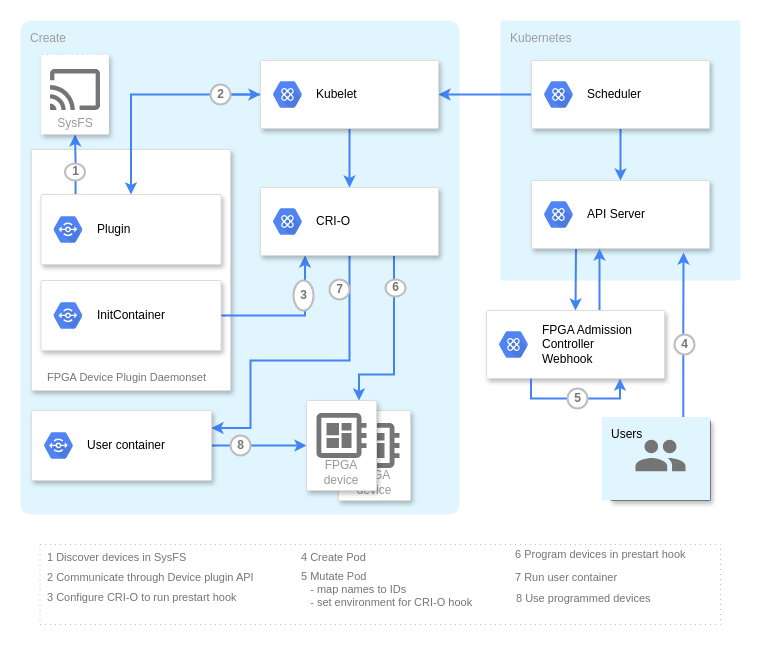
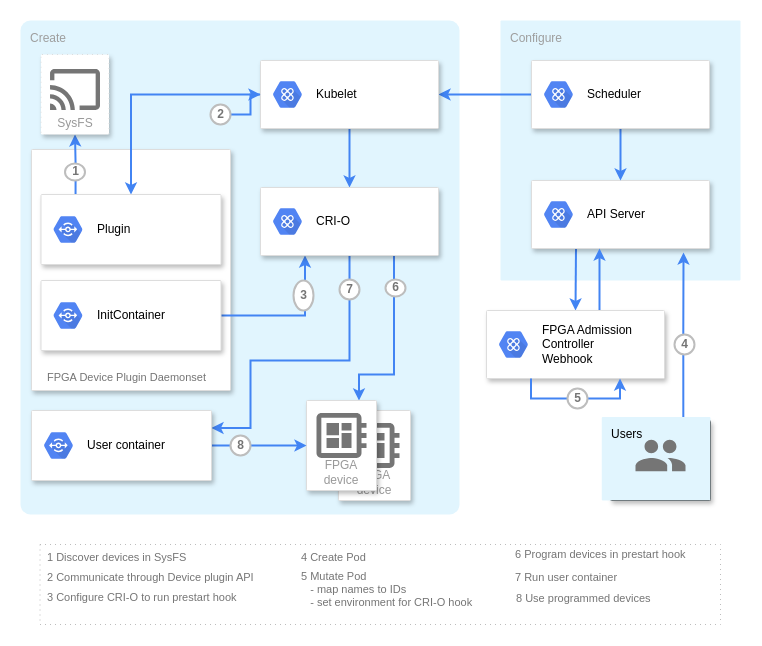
  <mxCell id="0" />
  <mxCell id="1" parent="0" />
  <mxCell id="2" value="Create" style="rounded=1;absoluteArcSize=1;arcSize=20;html=1;strokeColor=none;gradientColor=none;shadow=0;dashed=0;strokeColor=none;fontSize=12;fontColor=#9E9E9E;align=left;verticalAlign=top;spacing=10;spacingTop=-4;fillColor=#E1F5FE;" parent="1" vertex="1"><mxGeometry x="20" y="20" width="439" height="494" as="geometry" /></mxCell>
  <mxCell id="3" value="" style="strokeColor=#dddddd;fillColor=#ffffff;shadow=1;strokeWidth=1;rounded=1;absoluteArcSize=1;arcSize=2;fontSize=10;fontColor=#9E9E9E;align=center;html=1;" parent="1" vertex="1"><mxGeometry x="31" y="149" width="199" height="241" as="geometry" /></mxCell>
- <mxCell id="4" value="Kubernetes" style="rounded=1;absoluteArcSize=1;arcSize=2;html=1;strokeColor=none;gradientColor=none;shadow=0;dashed=0;strokeColor=none;fontSize=12;fontColor=#9E9E9E;align=left;verticalAlign=top;spacing=10;spacingTop=-4;fillColor=#E1F5FE;" parent="1" vertex="1"><mxGeometry x="500" y="20" width="240" height="260" as="geometry" /></mxCell>
+ <mxCell id="4" value="Configure" style="rounded=1;absoluteArcSize=1;arcSize=2;html=1;strokeColor=none;gradientColor=none;shadow=0;dashed=0;strokeColor=none;fontSize=12;fontColor=#9E9E9E;align=left;verticalAlign=top;spacing=10;spacingTop=-4;fillColor=#E1F5FE;" parent="1" vertex="1"><mxGeometry x="500" y="20" width="240" height="260" as="geometry" /></mxCell>
  <mxCell id="5" value="" style="fillColor=#ffffff;strokeColor=#BDBDBD;strokeWidth=1;shadow=0;gradientColor=none;fontSize=10;fontColor=#9E9E9E;align=center;html=1;dashed=1;dashPattern=1 4;" parent="1" vertex="1"><mxGeometry x="39.5" y="544" width="680.5" height="80" as="geometry" /></mxCell>
  <mxCell id="6" value="4 Create Pod" style="strokeColor=none;fillColor=none;fontColor=#757575;align=left;html=1;fontStyle=0;spacingLeft=5;fontSize=11;verticalAlign=top;whiteSpace=wrap;spacingRight=5;" parent="5" vertex="1"><mxGeometry width="200" height="30" relative="1" as="geometry"><mxPoint x="254.5" as="offset" /></mxGeometry></mxCell>
  <mxCell id="7" value="&lt;div&gt;5 Mutate Pod&lt;br&gt;&lt;/div&gt;&lt;div&gt;&amp;nbsp;&amp;nbsp; - map names to IDs&lt;br&gt;&lt;/div&gt;&lt;div&gt;&amp;nbsp;&amp;nbsp; - set environment for CRI-O hook&lt;br&gt;&lt;/div&gt;" style="strokeColor=none;fillColor=none;fontColor=#757575;align=left;html=1;fontStyle=0;spacingLeft=5;fontSize=11;verticalAlign=top;whiteSpace=wrap;spacingRight=5;" parent="5" vertex="1"><mxGeometry width="220" height="40" relative="1" as="geometry"><mxPoint x="254.5" y="19" as="offset" /></mxGeometry></mxCell>
  <mxCell id="8" value="2 Communicate through Device plugin API" style="strokeColor=none;fillColor=none;fontColor=#757575;align=left;html=1;fontStyle=0;spacingLeft=5;fontSize=11;verticalAlign=top;whiteSpace=wrap;spacingRight=5;" parent="5" vertex="1"><mxGeometry width="260" height="30" relative="1" as="geometry"><mxPoint y="20" as="offset" /></mxGeometry></mxCell>
  <mxCell id="9" value="3 Configure CRI-O to run prestart hook" style="strokeColor=none;fillColor=none;fontColor=#757575;align=left;html=1;fontStyle=0;spacingLeft=5;fontSize=11;verticalAlign=top;whiteSpace=wrap;spacingRight=5;" parent="5" vertex="1"><mxGeometry width="240" height="30" relative="1" as="geometry"><mxPoint y="40" as="offset" /></mxGeometry></mxCell>
  <mxCell id="10" value="6 Program devices in prestart hook" style="strokeColor=none;fillColor=none;fontColor=#757575;align=left;html=1;fontStyle=0;spacingLeft=5;fontSize=11;verticalAlign=top;whiteSpace=wrap;spacingRight=5;" parent="5" vertex="1"><mxGeometry width="230" height="20" relative="1" as="geometry"><mxPoint x="468.5" y="-3" as="offset" /></mxGeometry></mxCell>
  <mxCell id="11" value="7 Run user container" style="strokeColor=none;fillColor=none;fontColor=#757575;align=left;html=1;fontStyle=0;spacingLeft=5;fontSize=11;verticalAlign=top;whiteSpace=wrap;spacingRight=5;" parent="5" vertex="1"><mxGeometry width="230" height="30" relative="1" as="geometry"><mxPoint x="468.5" y="20" as="offset" /></mxGeometry></mxCell>
  <mxCell id="12" value="8 Use programmed devices" style="strokeColor=none;fillColor=none;fontColor=#757575;align=left;html=1;fontStyle=0;spacingLeft=5;fontSize=11;verticalAlign=top;whiteSpace=wrap;spacingRight=5;" parent="5" vertex="1"><mxGeometry width="230" height="30" relative="1" as="geometry"><mxPoint x="469.5" y="41" as="offset" /></mxGeometry></mxCell>
  <mxCell id="13" value="1 Discover devices in SysFS" style="strokeColor=none;fillColor=none;fontColor=#757575;align=left;html=1;fontStyle=0;spacingLeft=5;fontSize=11;verticalAlign=top;whiteSpace=wrap;spacingRight=5;" parent="5" vertex="1"><mxGeometry width="240" height="30" relative="1" as="geometry"><mxPoint as="offset" /></mxGeometry></mxCell>
  <mxCell id="14" value="FPGA Device Plugin Daemonset" style="strokeColor=none;fillColor=none;fontColor=#757575;align=left;html=1;fontStyle=0;spacingLeft=5;fontSize=11;verticalAlign=top;whiteSpace=wrap;spacingRight=5;" parent="5" vertex="1"><mxGeometry width="240" height="30" relative="1" as="geometry"><mxPoint y="-180" as="offset" /></mxGeometry></mxCell>
  <mxCell id="15" style="edgeStyle=orthogonalEdgeStyle;rounded=0;orthogonalLoop=1;jettySize=auto;html=1;exitX=0.25;exitY=1;exitDx=0;exitDy=0;strokeColor=#4284F3;strokeWidth=2;fontFamily=Helvetica;entryX=0.5;entryY=0;entryDx=0;entryDy=0;" parent="1" source="16" target="23" edge="1"><mxGeometry relative="1" as="geometry"><mxPoint x="576" y="304" as="targetPoint" /><Array as="points"><mxPoint x="575" y="248" /></Array></mxGeometry></mxCell>
  <mxCell id="16" value="" style="strokeColor=#dddddd;fillColor=#ffffff;shadow=1;strokeWidth=1;rounded=1;absoluteArcSize=1;arcSize=2;fontSize=10;fontColor=#9E9E9E;align=center;html=1;" parent="1" vertex="1"><mxGeometry x="531" y="180" width="178" height="68" as="geometry" /></mxCell>
  <mxCell id="17" value="&lt;font color=&quot;#000000&quot;&gt;API Server&lt;/font&gt;" style="dashed=0;connectable=0;html=1;fillColor=#5184F3;strokeColor=none;shape=mxgraph.gcp2.hexIcon;prIcon=apigee_api_platform;part=1;labelPosition=right;verticalLabelPosition=middle;align=left;verticalAlign=middle;spacingLeft=5;fontColor=#999999;fontSize=12;" parent="16" vertex="1"><mxGeometry y="0.5" width="44" height="39" relative="1" as="geometry"><mxPoint x="5" y="-19.5" as="offset" /></mxGeometry></mxCell>
  <mxCell id="18" style="edgeStyle=orthogonalEdgeStyle;rounded=0;orthogonalLoop=1;jettySize=auto;html=1;exitX=0.5;exitY=1;exitDx=0;exitDy=0;strokeColor=#4284F3;strokeWidth=2;" parent="1" source="20" target="16" edge="1"><mxGeometry relative="1" as="geometry" /></mxCell>
  <mxCell id="19" style="edgeStyle=orthogonalEdgeStyle;rounded=0;orthogonalLoop=1;jettySize=auto;html=1;exitX=0;exitY=0.5;exitDx=0;exitDy=0;entryX=1;entryY=0.5;entryDx=0;entryDy=0;strokeColor=#4284F3;strokeWidth=2;fontFamily=Helvetica;" parent="1" source="20" target="27" edge="1"><mxGeometry relative="1" as="geometry" /></mxCell>
  <mxCell id="20" value="" style="strokeColor=#dddddd;fillColor=#ffffff;shadow=1;strokeWidth=1;rounded=1;absoluteArcSize=1;arcSize=2;fontSize=10;fontColor=#9E9E9E;align=center;html=1;" parent="1" vertex="1"><mxGeometry x="531" y="60" width="178" height="68" as="geometry" /></mxCell>
  <mxCell id="21" value="&lt;font color=&quot;#000000&quot;&gt;Scheduler&lt;br&gt;&lt;/font&gt;" style="dashed=0;connectable=0;html=1;fillColor=#5184F3;strokeColor=none;shape=mxgraph.gcp2.hexIcon;prIcon=apigee_api_platform;part=1;labelPosition=right;verticalLabelPosition=middle;align=left;verticalAlign=middle;spacingLeft=5;fontColor=#999999;fontSize=12;" parent="20" vertex="1"><mxGeometry y="0.5" width="44" height="39" relative="1" as="geometry"><mxPoint x="5" y="-19.5" as="offset" /></mxGeometry></mxCell>
  <mxCell id="22" style="edgeStyle=orthogonalEdgeStyle;rounded=0;orthogonalLoop=1;jettySize=auto;html=1;exitX=0.75;exitY=0;exitDx=0;exitDy=0;strokeColor=#4284F3;strokeWidth=2;fontFamily=Helvetica;" parent="1" edge="1"><mxGeometry relative="1" as="geometry"><mxPoint x="599" y="310" as="sourcePoint" /><mxPoint x="599" y="248" as="targetPoint" /><Array as="points"><mxPoint x="599" y="248" /></Array></mxGeometry></mxCell>
  <mxCell id="23" value="" style="strokeColor=#dddddd;fillColor=#ffffff;shadow=1;strokeWidth=1;rounded=1;absoluteArcSize=1;arcSize=2;fontSize=10;fontColor=#9E9E9E;align=center;html=1;" parent="1" vertex="1"><mxGeometry x="486" y="310" width="178" height="68" as="geometry" /></mxCell>
  <mxCell id="24" value="&lt;div&gt;&lt;font color=&quot;#000000&quot;&gt;FPGA Admission&lt;/font&gt;&lt;/div&gt;&lt;div&gt;&lt;font color=&quot;#000000&quot;&gt;Controller&lt;/font&gt;&lt;/div&gt;&lt;div&gt;&lt;font color=&quot;#000000&quot;&gt;Webhook&lt;br&gt;&lt;/font&gt;&lt;/div&gt;" style="dashed=0;connectable=0;html=1;fillColor=#5184F3;strokeColor=none;shape=mxgraph.gcp2.hexIcon;prIcon=apigee_api_platform;part=1;labelPosition=right;verticalLabelPosition=middle;align=left;verticalAlign=middle;spacingLeft=5;fontColor=#999999;fontSize=12;" parent="23" vertex="1"><mxGeometry y="0.5" width="44" height="39" relative="1" as="geometry"><mxPoint x="5" y="-19.5" as="offset" /></mxGeometry></mxCell>
  <mxCell id="25" style="edgeStyle=orthogonalEdgeStyle;rounded=0;orthogonalLoop=1;jettySize=auto;html=1;exitX=0;exitY=0.5;exitDx=0;exitDy=0;strokeColor=#4284F3;strokeWidth=2;fontFamily=Helvetica;" parent="1" source="27" target="30" edge="1"><mxGeometry relative="1" as="geometry" /></mxCell>
  <mxCell id="26" style="edgeStyle=orthogonalEdgeStyle;rounded=0;orthogonalLoop=1;jettySize=auto;html=1;exitX=0.5;exitY=1;exitDx=0;exitDy=0;entryX=0.5;entryY=0;entryDx=0;entryDy=0;strokeColor=#4284F3;strokeWidth=2;fontFamily=Helvetica;" parent="1" source="27" target="42" edge="1"><mxGeometry relative="1" as="geometry" /></mxCell>
  <mxCell id="27" value="" style="strokeColor=#dddddd;fillColor=#ffffff;shadow=1;strokeWidth=1;rounded=1;absoluteArcSize=1;arcSize=2;fontSize=10;fontColor=#9E9E9E;align=center;html=1;" parent="1" vertex="1"><mxGeometry x="260" y="60" width="178" height="68" as="geometry" /></mxCell>
  <mxCell id="28" value="&lt;font color=&quot;#000000&quot;&gt;Kubelet&lt;br&gt;&lt;/font&gt;" style="dashed=0;connectable=0;html=1;fillColor=#5184F3;strokeColor=none;shape=mxgraph.gcp2.hexIcon;prIcon=apigee_api_platform;part=1;labelPosition=right;verticalLabelPosition=middle;align=left;verticalAlign=middle;spacingLeft=5;fontColor=#999999;fontSize=12;" parent="27" vertex="1"><mxGeometry y="0.5" width="44" height="39" relative="1" as="geometry"><mxPoint x="5" y="-19.5" as="offset" /></mxGeometry></mxCell>
  <mxCell id="29" style="edgeStyle=orthogonalEdgeStyle;rounded=0;orthogonalLoop=1;jettySize=auto;html=1;exitX=0.192;exitY=0;exitDx=0;exitDy=0;entryX=0.5;entryY=1;entryDx=0;entryDy=0;strokeColor=#4284F3;strokeWidth=2;fontFamily=Helvetica;exitPerimeter=0;" parent="1" source="30" target="57" edge="1"><mxGeometry relative="1" as="geometry"><Array as="points"><mxPoint x="75" y="164" /><mxPoint x="75" y="164" /></Array></mxGeometry></mxCell>
  <mxCell id="30" value="" style="strokeColor=#dddddd;shadow=1;strokeWidth=1;rounded=1;absoluteArcSize=1;arcSize=2;fontFamily=Helvetica;" parent="1" vertex="1"><mxGeometry x="40.5" y="194" width="180" height="70" as="geometry" /></mxCell>
  <mxCell id="31" value="&lt;font color=&quot;#000000&quot;&gt;Plugin&lt;/font&gt;" style="dashed=0;connectable=0;html=1;fillColor=#5184F3;strokeColor=none;shape=mxgraph.gcp2.hexIcon;prIcon=developer_portal;part=1;labelPosition=right;verticalLabelPosition=middle;align=left;verticalAlign=middle;spacingLeft=5;fontColor=#999999;fontSize=12;" parent="30" vertex="1"><mxGeometry y="0.5" width="44" height="39" relative="1" as="geometry"><mxPoint x="5" y="-19.5" as="offset" /></mxGeometry></mxCell>
  <mxCell id="32" style="edgeStyle=orthogonalEdgeStyle;rounded=0;orthogonalLoop=1;jettySize=auto;html=1;exitX=1;exitY=0.5;exitDx=0;exitDy=0;entryX=0.25;entryY=1;entryDx=0;entryDy=0;strokeColor=#4284F3;strokeWidth=2;fontFamily=Helvetica;" parent="1" source="33" target="42" edge="1"><mxGeometry relative="1" as="geometry" /></mxCell>
  <mxCell id="33" value="" style="strokeColor=#dddddd;shadow=1;strokeWidth=1;rounded=1;absoluteArcSize=1;arcSize=2;fontFamily=Helvetica;" parent="1" vertex="1"><mxGeometry x="40.5" y="280" width="180" height="70" as="geometry" /></mxCell>
  <mxCell id="34" value="&lt;font color=&quot;#000000&quot;&gt;InitContainer&lt;/font&gt;" style="dashed=0;connectable=0;html=1;fillColor=#5184F3;strokeColor=none;shape=mxgraph.gcp2.hexIcon;prIcon=developer_portal;part=1;labelPosition=right;verticalLabelPosition=middle;align=left;verticalAlign=middle;spacingLeft=5;fontColor=#999999;fontSize=12;" parent="33" vertex="1"><mxGeometry y="0.5" width="44" height="39" relative="1" as="geometry"><mxPoint x="5" y="-19.5" as="offset" /></mxGeometry></mxCell>
  <mxCell id="35" value="" style="edgeStyle=orthogonalEdgeStyle;rounded=0;orthogonalLoop=1;jettySize=auto;html=1;strokeColor=#4284F3;strokeWidth=2;fontFamily=Helvetica;" parent="1" source="36" target="27" edge="1"><mxGeometry relative="1" as="geometry" /></mxCell>
- <mxCell id="36" value="2" style="shape=ellipse;fillColor=#ffffff;strokeColor=#BDBDBD;strokeWidth=2;shadow=0;gradientColor=none;fontColor=#757575;align=center;html=1;fontStyle=1;spacingTop=-1;" parent="1" vertex="1"><mxGeometry x="210" y="84" width="20" height="20" as="geometry" /></mxCell>
+ <mxCell id="36" value="2" style="shape=ellipse;fillColor=#ffffff;strokeColor=#BDBDBD;strokeWidth=2;shadow=0;gradientColor=none;fontColor=#757575;align=center;html=1;fontStyle=1;spacingTop=-1;" parent="1" vertex="1"><mxGeometry x="210" y="104" width="20" height="20" as="geometry" /></mxCell>
  <mxCell id="37" value="" style="shadow=1;strokeWidth=1;rounded=1;absoluteArcSize=1;arcSize=2;labelPosition=center;verticalLabelPosition=middle;align=center;verticalAlign=bottom;spacingLeft=0;fontSize=12;whiteSpace=wrap;spacingBottom=2;" parent="1" vertex="1"><mxGeometry x="610" y="420" width="100" height="80" as="geometry" /></mxCell>
  <mxCell id="38" value="Users" style="rounded=1;absoluteArcSize=1;arcSize=2;html=1;shadow=0;dashed=0;strokeColor=none;fontSize=12;align=left;verticalAlign=top;spacing=10;spacingTop=-4;fillColor=#e1f5fe;" parent="37" vertex="1"><mxGeometry x="-8.736" y="-3.592" width="108.736" height="83.592" as="geometry" /></mxCell>
  <mxCell id="39" value="" style="dashed=0;connectable=0;html=1;fillColor=#757575;strokeColor=none;shape=mxgraph.gcp2.users;part=1;" parent="37" vertex="1"><mxGeometry x="0.5" width="50" height="31.5" relative="1" as="geometry"><mxPoint x="-25" y="19.25" as="offset" /></mxGeometry></mxCell>
  <mxCell id="40" style="edgeStyle=orthogonalEdgeStyle;rounded=0;orthogonalLoop=1;jettySize=auto;html=1;exitX=0.5;exitY=1;exitDx=0;exitDy=0;entryX=1;entryY=0.25;entryDx=0;entryDy=0;strokeColor=#4284F3;strokeWidth=2;fontFamily=Helvetica;" parent="1" source="42" target="53" edge="1"><mxGeometry relative="1" as="geometry"><Array as="points"><mxPoint x="349" y="360" /><mxPoint x="250" y="360" /><mxPoint x="250" y="428" /></Array></mxGeometry></mxCell>
  <mxCell id="41" style="edgeStyle=orthogonalEdgeStyle;rounded=0;orthogonalLoop=1;jettySize=auto;html=1;exitX=0.75;exitY=1;exitDx=0;exitDy=0;entryX=0.75;entryY=0;entryDx=0;entryDy=0;strokeColor=#4284F3;strokeWidth=2;fontFamily=Helvetica;" parent="1" source="42" target="46" edge="1"><mxGeometry relative="1" as="geometry"><Array as="points"><mxPoint x="394" y="374" /><mxPoint x="359" y="374" /></Array></mxGeometry></mxCell>
  <mxCell id="42" value="" style="strokeColor=#dddddd;fillColor=#ffffff;shadow=1;strokeWidth=1;rounded=1;absoluteArcSize=1;arcSize=2;fontSize=10;fontColor=#9E9E9E;align=center;html=1;" parent="1" vertex="1"><mxGeometry x="260" y="187" width="178" height="68" as="geometry" /></mxCell>
  <mxCell id="43" value="&lt;font color=&quot;#000000&quot;&gt;CRI-O&lt;br&gt;&lt;/font&gt;" style="dashed=0;connectable=0;html=1;fillColor=#5184F3;strokeColor=none;shape=mxgraph.gcp2.hexIcon;prIcon=apigee_api_platform;part=1;labelPosition=right;verticalLabelPosition=middle;align=left;verticalAlign=middle;spacingLeft=5;fontColor=#999999;fontSize=12;" parent="42" vertex="1"><mxGeometry y="0.5" width="44" height="39" relative="1" as="geometry"><mxPoint x="5" y="-19.5" as="offset" /></mxGeometry></mxCell>
  <mxCell id="44" value="&#10;&#10;&#10;&#10;&#10;FPGA &#10;device" style="strokeColor=#dddddd;shadow=1;strokeWidth=1;rounded=1;absoluteArcSize=1;arcSize=2;labelPosition=center;verticalLabelPosition=middle;align=center;verticalAlign=bottom;spacingLeft=0;fontColor=#999999;fontSize=12;whiteSpace=wrap;spacingBottom=2;spacing=1;" parent="1" vertex="1"><mxGeometry x="338" y="410" width="72" height="90" as="geometry" /></mxCell>
  <mxCell id="45" value="" style="dashed=0;connectable=0;html=1;fillColor=#757575;strokeColor=none;shape=mxgraph.gcp2.circuit_board;part=1;" parent="44" vertex="1"><mxGeometry x="0.5" width="50" height="45" relative="1" as="geometry"><mxPoint x="-25" y="12.5" as="offset" /></mxGeometry></mxCell>
  <mxCell id="46" value="&#10;&#10;&#10;&#10;&#10;FPGA &#10;device" style="strokeColor=#dddddd;shadow=1;strokeWidth=1;rounded=1;absoluteArcSize=1;arcSize=2;labelPosition=center;verticalLabelPosition=middle;align=center;verticalAlign=bottom;spacingLeft=0;fontColor=#999999;fontSize=12;whiteSpace=wrap;spacingBottom=2;spacing=1;" parent="1" vertex="1"><mxGeometry x="306" y="400" width="70" height="90" as="geometry" /></mxCell>
  <mxCell id="47" value="" style="dashed=0;connectable=0;html=1;fillColor=#757575;strokeColor=none;shape=mxgraph.gcp2.circuit_board;part=1;" parent="46" vertex="1"><mxGeometry x="0.5" width="50" height="45" relative="1" as="geometry"><mxPoint x="-25" y="12.5" as="offset" /></mxGeometry></mxCell>
  <mxCell id="48" value="6" style="shape=ellipse;fillColor=#ffffff;strokeColor=#BDBDBD;strokeWidth=2;shadow=0;gradientColor=none;fontColor=#757575;align=center;html=1;fontStyle=1;spacingTop=-1;" parent="1" vertex="1"><mxGeometry x="385" y="279" width="20" height="17" as="geometry" /></mxCell>
  <mxCell id="49" style="edgeStyle=orthogonalEdgeStyle;rounded=0;orthogonalLoop=1;jettySize=auto;html=1;exitX=0.25;exitY=1;exitDx=0;exitDy=0;entryX=0.75;entryY=1;entryDx=0;entryDy=0;strokeColor=#4284F3;strokeWidth=2;fontFamily=Helvetica;" parent="1" source="23" target="23" edge="1"><mxGeometry relative="1" as="geometry" /></mxCell>
  <mxCell id="50" value="5" style="shape=ellipse;fillColor=#ffffff;strokeColor=#BDBDBD;strokeWidth=2;shadow=0;gradientColor=none;fontColor=#757575;align=center;html=1;fontStyle=1;spacingTop=-1;" parent="1" vertex="1"><mxGeometry x="567" y="388" width="20" height="20" as="geometry" /></mxCell>
- <mxCell id="51" value="7" style="shape=ellipse;fillColor=#ffffff;strokeColor=#BDBDBD;strokeWidth=2;shadow=0;gradientColor=none;fontColor=#757575;align=center;html=1;fontStyle=1;spacingTop=-1;" parent="1" vertex="1"><mxGeometry x="329" y="279" width="20" height="20" as="geometry" /></mxCell>
+ <mxCell id="51" value="7" style="shape=ellipse;fillColor=#ffffff;strokeColor=#BDBDBD;strokeWidth=2;shadow=0;gradientColor=none;fontColor=#757575;align=center;html=1;fontStyle=1;spacingTop=-1;" parent="1" vertex="1"><mxGeometry x="339" y="279" width="20" height="20" as="geometry" /></mxCell>
  <mxCell id="52" style="edgeStyle=orthogonalEdgeStyle;rounded=0;orthogonalLoop=1;jettySize=auto;html=1;exitX=1;exitY=0.5;exitDx=0;exitDy=0;entryX=0;entryY=0.5;entryDx=0;entryDy=0;strokeColor=#4284F3;strokeWidth=2;fontFamily=Helvetica;" parent="1" source="53" target="46" edge="1"><mxGeometry relative="1" as="geometry" /></mxCell>
  <mxCell id="53" value="" style="strokeColor=#dddddd;shadow=1;strokeWidth=1;rounded=1;absoluteArcSize=1;arcSize=2;fontFamily=Helvetica;" parent="1" vertex="1"><mxGeometry x="31" y="410" width="180" height="70" as="geometry" /></mxCell>
  <mxCell id="54" value="&lt;font color=&quot;#000000&quot;&gt;User container&lt;/font&gt;" style="dashed=0;connectable=0;html=1;fillColor=#5184F3;strokeColor=none;shape=mxgraph.gcp2.hexIcon;prIcon=developer_portal;part=1;labelPosition=right;verticalLabelPosition=middle;align=left;verticalAlign=middle;spacingLeft=5;fontColor=#999999;fontSize=12;" parent="53" vertex="1"><mxGeometry y="0.5" width="44" height="39" relative="1" as="geometry"><mxPoint x="5" y="-19.5" as="offset" /></mxGeometry></mxCell>
  <mxCell id="55" value="8" style="shape=ellipse;fillColor=#ffffff;strokeColor=#BDBDBD;strokeWidth=2;shadow=0;gradientColor=none;fontColor=#757575;align=center;html=1;fontStyle=1;spacingTop=-1;" parent="1" vertex="1"><mxGeometry x="230" y="435" width="20" height="20" as="geometry" /></mxCell>
  <mxCell id="56" value="3" style="shape=ellipse;fillColor=#ffffff;strokeColor=#BDBDBD;strokeWidth=2;shadow=0;gradientColor=none;fontColor=#757575;align=center;html=1;fontStyle=1;spacingTop=-1;" parent="1" vertex="1"><mxGeometry x="293" y="280" width="20" height="30" as="geometry" /></mxCell>
  <mxCell id="57" value="SysFS" style="strokeColor=#dddddd;shadow=1;strokeWidth=1;rounded=1;absoluteArcSize=1;arcSize=2;labelPosition=center;verticalLabelPosition=middle;align=center;verticalAlign=bottom;spacingLeft=0;fontColor=#999999;fontSize=12;whiteSpace=wrap;spacingBottom=2;dashed=1;dashPattern=1 4;" parent="1" vertex="1"><mxGeometry x="40.5" y="54" width="68" height="80" as="geometry" /></mxCell>
  <mxCell id="58" value="" style="dashed=0;connectable=0;html=1;fillColor=#757575;strokeColor=none;shape=mxgraph.gcp2.stream;part=1;" parent="57" vertex="1"><mxGeometry x="0.5" width="50" height="41" relative="1" as="geometry"><mxPoint x="-25" y="14.5" as="offset" /></mxGeometry></mxCell>
  <mxCell id="59" value="1" style="shape=ellipse;fillColor=#ffffff;strokeColor=#BDBDBD;strokeWidth=2;shadow=0;gradientColor=none;fontColor=#757575;align=center;html=1;fontStyle=1;spacingTop=-1;" parent="1" vertex="1"><mxGeometry x="64.5" y="163" width="20" height="17" as="geometry" /></mxCell>
  <mxCell id="60" style="edgeStyle=orthogonalEdgeStyle;rounded=0;orthogonalLoop=1;jettySize=auto;html=1;exitX=0.75;exitY=0;exitDx=0;exitDy=0;entryX=0.854;entryY=1.059;entryDx=0;entryDy=0;entryPerimeter=0;strokeColor=#4284F3;strokeWidth=2;fontFamily=Helvetica;" parent="1" source="38" target="16" edge="1"><mxGeometry relative="1" as="geometry" /></mxCell>
  <mxCell id="61" value="4" style="shape=ellipse;fillColor=#ffffff;strokeColor=#BDBDBD;strokeWidth=2;shadow=0;gradientColor=none;fontColor=#757575;align=center;html=1;fontStyle=1;spacingTop=-1;" parent="1" vertex="1"><mxGeometry x="674" y="334" width="20" height="20" as="geometry" /></mxCell>
